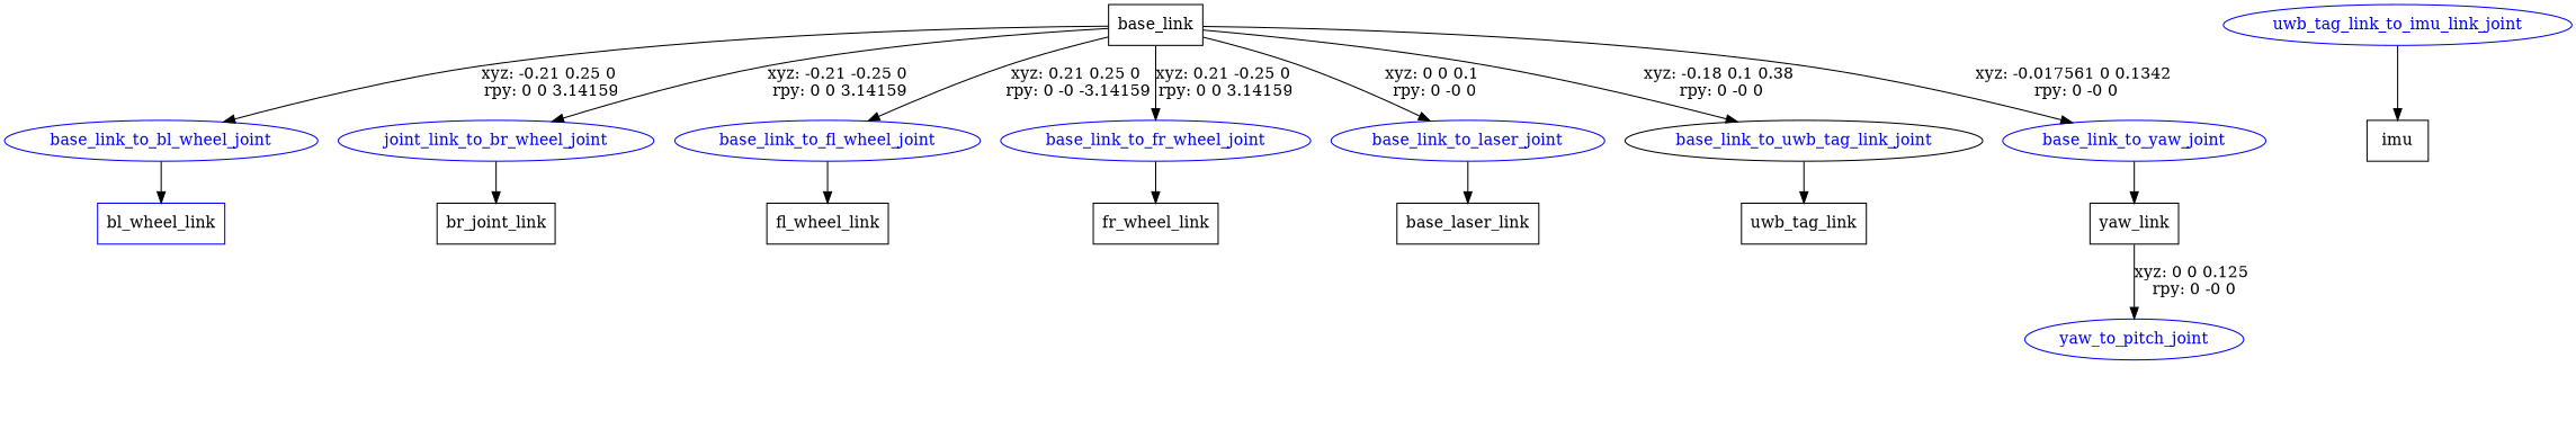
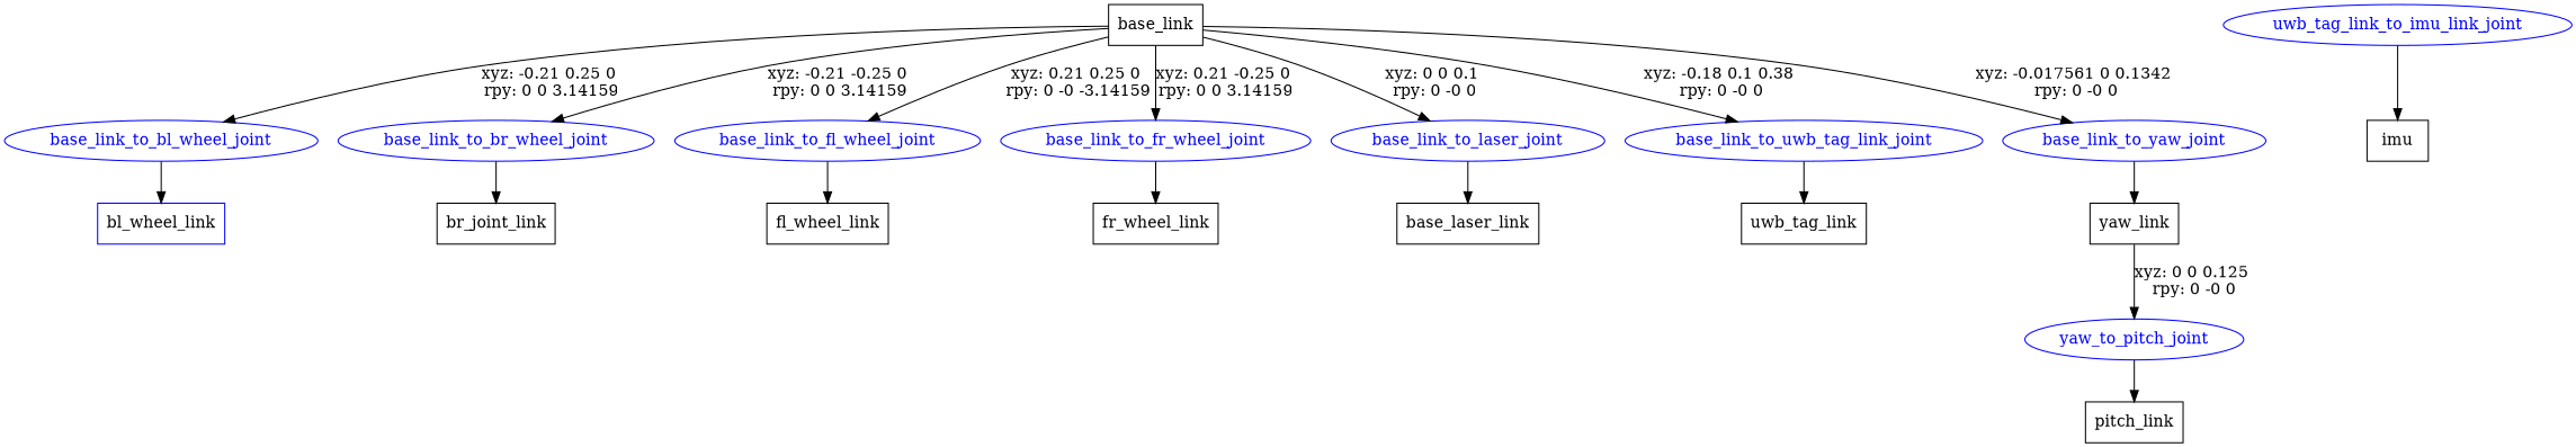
  digraph {
    node [shape=box color=blue]
    n1 [label=base_link color=""]
    base_link_to_bl_wheel_joint [fontcolor=blue shape=ellipse]
-   base_link_to_br_wheel_joint [fontcolor=blue shape=ellipse label=joint_link_to_br_wheel_joint]
+   base_link_to_br_wheel_joint [fontcolor=blue shape=ellipse]
    base_link_to_fl_wheel_joint [fontcolor=blue shape=ellipse]
    base_link_to_fr_wheel_joint [fontcolor=blue shape=ellipse]
    base_link_to_laser_joint [fontcolor=blue shape=ellipse]
-   base_link_to_uwb_tag_link_joint [color=black fontcolor=blue shape=ellipse]
+   base_link_to_uwb_tag_link_joint [fontcolor=blue shape=ellipse]
    base_link_to_yaw_joint [fontcolor=blue shape=ellipse]
    n9 [label=bl_wheel_link]
    n10 [label=br_joint_link color=""]
    n11 [label=fl_wheel_link color=""]
    n12 [label=fr_wheel_link color=""]
    n13 [label=base_laser_link color=""]
    n14 [label=uwb_tag_link color=""]
    n15 [label=yaw_link color=""]
    uwb_tag_link_to_imu_link_joint [fontcolor=blue shape=ellipse]
    n17 [label=imu color=""]
    yaw_to_pitch_joint [fontcolor=blue shape=ellipse]
+   n19 [label=pitch_link color=""]
    n1 -> base_link_to_bl_wheel_joint [label="xyz: -0.21 0.25 0 \nrpy: 0 0 3.14159"]
    n1 -> base_link_to_br_wheel_joint [label="xyz: -0.21 -0.25 0 \nrpy: 0 0 3.14159"]
    n1 -> base_link_to_fl_wheel_joint [label="xyz: 0.21 0.25 0 \nrpy: 0 -0 -3.14159"]
    n1 -> base_link_to_fr_wheel_joint [label="xyz: 0.21 -0.25 0 \nrpy: 0 0 3.14159"]
    n1 -> base_link_to_laser_joint [label="xyz: 0 0 0.1 \nrpy: 0 -0 0"]
    n1 -> base_link_to_uwb_tag_link_joint [label="xyz: -0.18 0.1 0.38 \nrpy: 0 -0 0"]
    n1 -> base_link_to_yaw_joint [label="xyz: -0.017561 0 0.1342 \nrpy: 0 -0 0"]
    base_link_to_bl_wheel_joint -> n9
    base_link_to_br_wheel_joint -> n10
    base_link_to_fl_wheel_joint -> n11
    base_link_to_fr_wheel_joint -> n12
    base_link_to_laser_joint -> n13
    base_link_to_uwb_tag_link_joint -> n14
    base_link_to_yaw_joint -> n15
    n15 -> yaw_to_pitch_joint [label="xyz: 0 0 0.125 \nrpy: 0 -0 0"]
    uwb_tag_link_to_imu_link_joint -> n17
+   yaw_to_pitch_joint -> n19
  }
